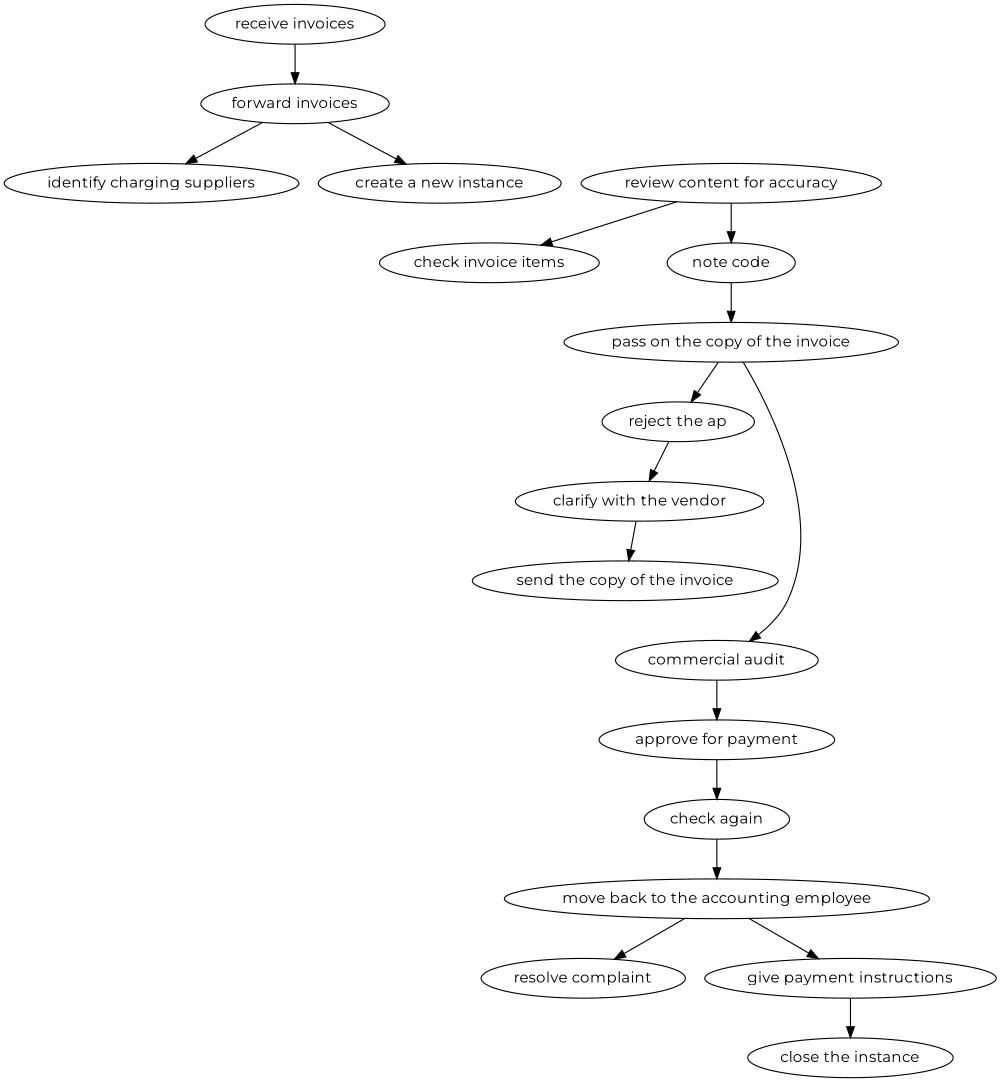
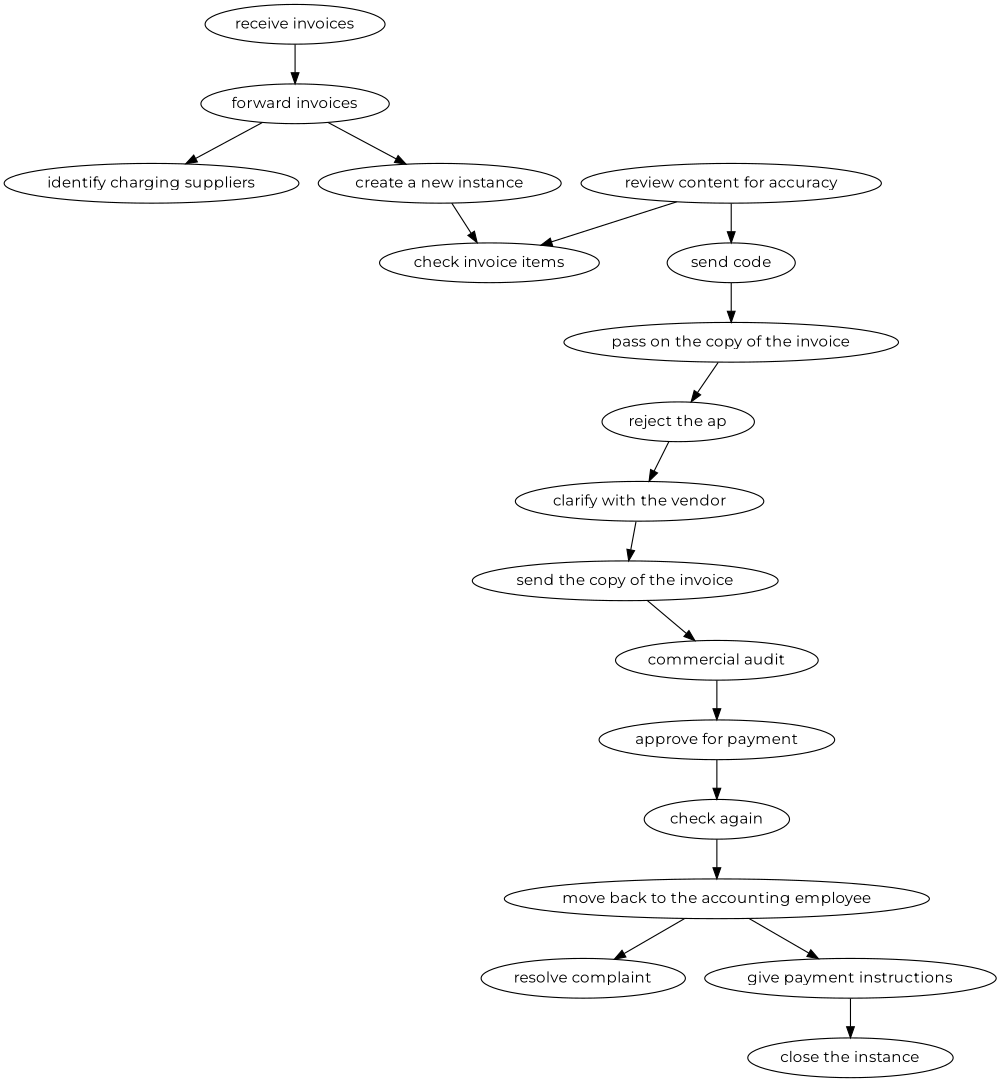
  strict digraph {
    fontname=Montserrat
    node [fontname=Montserrat]
    edge [attrs="{'type': 'flow', 'label': 'flow'}" fontname=Montserrat]
    "receive invoices" [attrs="{'type': 'Activity', 'label': 'receive invoices'}"]
    "forward invoices" [attrs="{'type': 'Activity', 'label': 'forward invoices'}"]
    "identify charging suppliers" [attrs="{'type': 'Activity', 'label': 'identify charging suppliers'}"]
    "create a new instance" [attrs="{'type': 'Activity', 'label': 'create a new instance'}"]
    "check invoice items" [attrs="{'type': 'Activity', 'label': 'check invoice items'}"]
    "review content for accuracy" [attrs="{'type': 'Activity', 'label': 'review content for accuracy'}"]
-   "note code" [attrs="{'type': 'Activity', 'label': 'note code'}"]
+   "note code" [attrs="{'type': 'Activity', 'label': 'note code'}" label="send code"]
    "pass on the copy of the invoice" [attrs="{'type': 'Activity', 'label': 'pass on the copy of the invoice'}"]
    "reject the ap" [attrs="{'type': 'Activity', 'label': 'reject the ap'}"]
    "clarify with the vendor" [attrs="{'type': 'Activity', 'label': 'clarify with the vendor'}"]
    "send the copy of the invoice" [attrs="{'type': 'Activity', 'label': 'send the copy of the invoice'}"]
    "commercial audit" [attrs="{'type': 'Activity', 'label': 'commercial audit'}"]
    "approve for payment" [attrs="{'type': 'Activity', 'label': 'approve for payment'}"]
    "check again" [attrs="{'type': 'Activity', 'label': 'check again'}"]
    "move back to the accounting employee" [attrs="{'type': 'Activity', 'label': 'move back to the accounting employee'}"]
    "resolve complaint" [attrs="{'type': 'Activity', 'label': 'resolve complaint'}"]
    "give payment instructions" [attrs="{'type': 'Activity', 'label': 'give payment instructions'}"]
    "close the instance" [attrs="{'type': 'Activity', 'label': 'close the instance'}"]
    "receive invoices" -> "forward invoices"
    "forward invoices" -> "identify charging suppliers"
    "forward invoices" -> "create a new instance"
+   "create a new instance" -> "check invoice items"
    "review content for accuracy" -> "check invoice items"
    "review content for accuracy" -> "note code"
    "note code" -> "pass on the copy of the invoice"
    "pass on the copy of the invoice" -> "reject the ap"
    "reject the ap" -> "clarify with the vendor"
    "clarify with the vendor" -> "send the copy of the invoice"
-   "pass on the copy of the invoice" -> "commercial audit"
+   "send the copy of the invoice" -> "commercial audit"
    "commercial audit" -> "approve for payment"
    "approve for payment" -> "check again"
    "check again" -> "move back to the accounting employee"
    "move back to the accounting employee" -> "resolve complaint"
    "move back to the accounting employee" -> "give payment instructions"
    "give payment instructions" -> "close the instance"
  }
